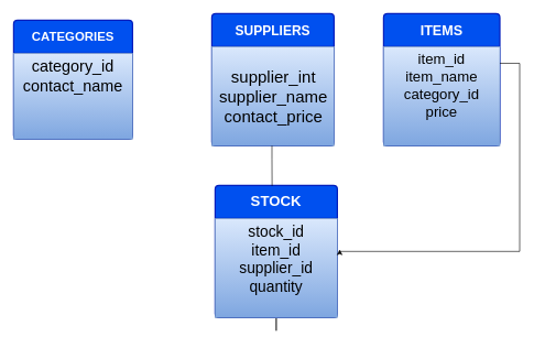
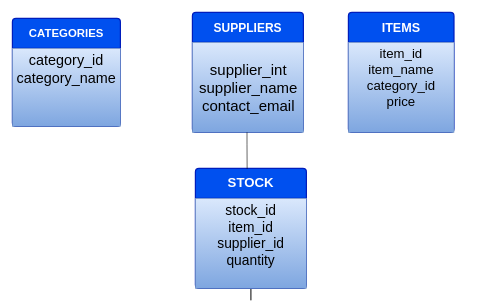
  <mxCell id="0" />
  <mxCell id="1" parent="0" />
  <mxCell id="2" value="&lt;b&gt;&lt;font style=&quot;font-size: 20px;&quot;&gt;SUPPLIERS&lt;/font&gt;&lt;/b&gt;" style="swimlane;childLayout=stackLayout;horizontal=1;startSize=50;horizontalStack=0;rounded=1;fontSize=14;fontStyle=0;strokeWidth=2;resizeParent=0;resizeLast=1;shadow=0;dashed=0;align=center;arcSize=4;whiteSpace=wrap;html=1;fillColor=#0050ef;fontColor=#ffffff;strokeColor=#001DBC;" vertex="1" parent="1"><mxGeometry x="320" y="20" width="185" height="200" as="geometry" /></mxCell>
- <mxCell id="3" value="&lt;font style=&quot;font-size: 25px;&quot;&gt;supplier_int&lt;/font&gt;&lt;div&gt;&lt;font style=&quot;font-size: 25px;&quot;&gt;supplier_name&lt;/font&gt;&lt;/div&gt;&lt;div&gt;&lt;font style=&quot;font-size: 25px;&quot;&gt;contact_price&lt;/font&gt;&lt;/div&gt;" style="text;html=1;align=center;verticalAlign=middle;resizable=0;points=[];autosize=1;strokeColor=#6c8ebf;fillColor=#dae8fc;gradientColor=#7ea6e0;" vertex="1" parent="2"><mxGeometry y="50" width="185" height="150" as="geometry" /></mxCell>
+ <mxCell id="3" value="&lt;font style=&quot;font-size: 25px;&quot;&gt;supplier_int&lt;/font&gt;&lt;div&gt;&lt;font style=&quot;font-size: 25px;&quot;&gt;supplier_name&lt;/font&gt;&lt;/div&gt;&lt;div&gt;&lt;font style=&quot;font-size: 25px;&quot;&gt;contact_email&lt;/font&gt;&lt;/div&gt;" style="text;html=1;align=center;verticalAlign=middle;resizable=0;points=[];autosize=1;strokeColor=#6c8ebf;fillColor=#dae8fc;gradientColor=#7ea6e0;" vertex="1" parent="2"><mxGeometry y="50" width="185" height="150" as="geometry" /></mxCell>
  <mxCell id="4" value="" style="edgeStyle=orthogonalEdgeStyle;rounded=0;orthogonalLoop=1;jettySize=auto;html=1;" edge="1" parent="1" source="5" target="6"><mxGeometry relative="1" as="geometry"><mxPoint x="250" y="100" as="targetPoint" /></mxGeometry></mxCell>
  <mxCell id="5" value="&lt;b&gt;&lt;font style=&quot;font-size: 22px;&quot;&gt;STOCK&lt;/font&gt;&lt;/b&gt;" style="swimlane;childLayout=stackLayout;horizontal=1;startSize=50;horizontalStack=0;rounded=1;fontSize=14;fontStyle=0;strokeWidth=2;resizeParent=0;resizeLast=1;shadow=0;dashed=0;align=center;arcSize=4;whiteSpace=wrap;html=1;fillColor=#0050ef;strokeColor=#001DBC;fontColor=#ffffff;" vertex="1" parent="1"><mxGeometry x="325" y="280" width="185" height="200" as="geometry" /></mxCell>
  <mxCell id="6" value="&lt;font style=&quot;font-size: 23px;&quot;&gt;stock_id&lt;/font&gt;&lt;div&gt;&lt;font style=&quot;font-size: 23px;&quot;&gt;item_id&lt;/font&gt;&lt;/div&gt;&lt;div&gt;&lt;font style=&quot;font-size: 23px;&quot;&gt;supplier_id&lt;/font&gt;&lt;/div&gt;&lt;div&gt;&lt;font style=&quot;font-size: 23px;&quot;&gt;quantity&lt;/font&gt;&lt;/div&gt;&lt;div&gt;&lt;br&gt;&lt;/div&gt;" style="align=center;strokeColor=#6c8ebf;fillColor=#dae8fc;spacingLeft=4;spacingRight=4;fontSize=12;verticalAlign=top;resizable=0;rotatable=0;part=1;html=1;whiteSpace=wrap;gradientColor=#7ea6e0;" vertex="1" parent="5"><mxGeometry y="50" width="185" height="150" as="geometry" /></mxCell>
  <mxCell id="7" value="&lt;b&gt;&lt;font style=&quot;font-size: 21px;&quot;&gt;ITEMS&lt;/font&gt;&lt;/b&gt;" style="swimlane;childLayout=stackLayout;horizontal=1;startSize=50;horizontalStack=0;rounded=1;fontSize=14;fontStyle=0;strokeWidth=2;resizeParent=0;resizeLast=1;shadow=0;dashed=0;align=center;arcSize=4;whiteSpace=wrap;html=1;fillColor=#0050ef;strokeColor=#001DBC;fontColor=#ffffff;" vertex="1" parent="1"><mxGeometry x="580" y="20" width="176" height="200" as="geometry" /></mxCell>
  <mxCell id="8" value="&lt;font style=&quot;font-size: 22px;&quot;&gt;item_id&lt;/font&gt;&lt;div&gt;&lt;font style=&quot;font-size: 22px;&quot;&gt;item_name&lt;/font&gt;&lt;/div&gt;&lt;div&gt;&lt;font style=&quot;font-size: 22px;&quot;&gt;category_id&lt;/font&gt;&lt;/div&gt;&lt;div&gt;&lt;font style=&quot;font-size: 22px;&quot;&gt;price&lt;/font&gt;&lt;/div&gt;&lt;div&gt;&lt;br&gt;&lt;/div&gt;" style="align=center;strokeColor=#6c8ebf;fillColor=#dae8fc;spacingLeft=4;spacingRight=4;fontSize=12;verticalAlign=top;resizable=0;rotatable=0;part=1;html=1;whiteSpace=wrap;gradientColor=#7ea6e0;" vertex="1" parent="7"><mxGeometry y="50" width="176" height="150" as="geometry" /></mxCell>
  <mxCell id="9" value="&lt;b&gt;&lt;font style=&quot;font-size: 19px;&quot;&gt;CATEGORIES&lt;/font&gt;&lt;/b&gt;" style="swimlane;childLayout=stackLayout;horizontal=1;startSize=50;horizontalStack=0;rounded=1;fontSize=14;fontStyle=0;strokeWidth=2;resizeParent=0;resizeLast=1;shadow=0;dashed=0;align=center;arcSize=4;whiteSpace=wrap;html=1;fillColor=#0050ef;strokeColor=#001DBC;fontColor=#ffffff;" vertex="1" parent="1"><mxGeometry x="20" y="30" width="180" height="180" as="geometry" /></mxCell>
- <mxCell id="10" value="&lt;font style=&quot;font-size: 24px;&quot;&gt;category_id&lt;/font&gt;&lt;div&gt;&lt;font style=&quot;font-size: 24px;&quot;&gt;contact_name&lt;/font&gt;&lt;/div&gt;" style="align=center;spacingLeft=4;spacingRight=4;fontSize=12;verticalAlign=top;resizable=0;rotatable=0;part=1;html=1;whiteSpace=wrap;fillColor=#dae8fc;gradientColor=#7ea6e0;strokeColor=#6c8ebf;" vertex="1" parent="9"><mxGeometry y="50" width="180" height="130" as="geometry" /></mxCell>
- <mxCell id="11" value="" style="edgeStyle=orthogonalEdgeStyle;rounded=0;orthogonalLoop=1;jettySize=auto;html=1;entryX=1.019;entryY=0.313;entryDx=0;entryDy=0;entryPerimeter=0;exitX=1;exitY=0.169;exitDx=0;exitDy=0;exitPerimeter=0;" edge="1" parent="1" source="8" target="6"><mxGeometry relative="1" as="geometry"><mxPoint x="760" y="100" as="sourcePoint" /><mxPoint x="660" y="310" as="targetPoint" /><Array as="points"><mxPoint x="786" y="95" /><mxPoint x="786" y="380" /><mxPoint x="514" y="380" /></Array></mxGeometry></mxCell>
+ <mxCell id="10" value="&lt;font style=&quot;font-size: 24px;&quot;&gt;category_id&lt;/font&gt;&lt;div&gt;&lt;font style=&quot;font-size: 24px;&quot;&gt;category_name&lt;/font&gt;&lt;/div&gt;" style="align=center;spacingLeft=4;spacingRight=4;fontSize=12;verticalAlign=top;resizable=0;rotatable=0;part=1;html=1;whiteSpace=wrap;fillColor=#dae8fc;gradientColor=#7ea6e0;strokeColor=#6c8ebf;" vertex="1" parent="9"><mxGeometry y="50" width="180" height="130" as="geometry" /></mxCell>
  <mxCell id="12" value="" style="edgeStyle=orthogonalEdgeStyle;rounded=0;orthogonalLoop=1;jettySize=auto;html=1;entryX=0.466;entryY=0.005;entryDx=0;entryDy=0;entryPerimeter=0;endArrow=none;" edge="1" parent="1" source="3" target="5"><mxGeometry relative="1" as="geometry"><mxPoint x="420" y="280" as="targetPoint" /><Array as="points"><mxPoint x="411" y="240" /><mxPoint x="411" y="240" /></Array></mxGeometry></mxCell>
